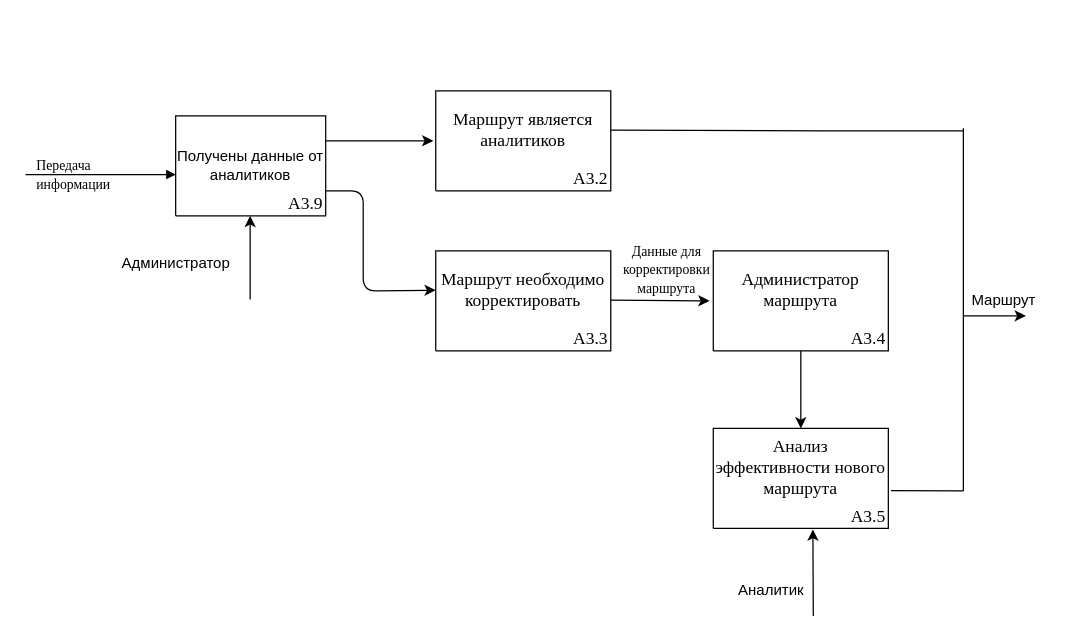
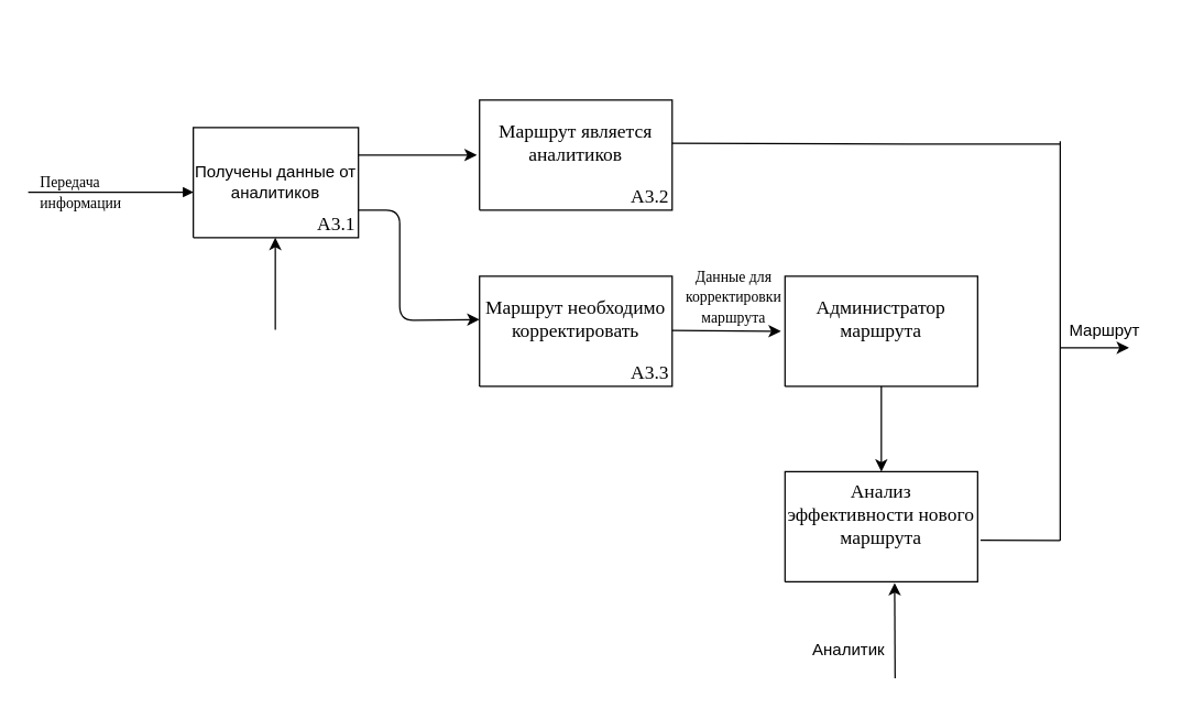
  <mxCell id="0" />
  <mxCell id="1" value="Соединительная линия" parent="0" />
  <mxCell id="2" style="vsdxID=13;fillColor=none;gradientColor=none;strokeColor=none;spacingTop=-1;spacingBottom=-1;spacingLeft=-1;spacingRight=-1;labelBackgroundColor=none;rounded=0;html=1;whiteSpace=wrap;" parent="1" vertex="1"><mxGeometry x="348" y="200" width="140" height="80" as="geometry" /></mxCell>
  <mxCell id="3" style="vsdxID=14;fillColor=#FFFFFF;gradientColor=none;shape=stencil(nZBLDoAgDERP0z3SIyjew0SURgSD+Lu9kMZoXLhwN9O+tukAlrNpJg1SzDH4QW/URgNYgZTkjA4UkwJUgGXng+6DX1zLfmoymdXo17xh5zmRJ6Q42BWCfc2oJfdAr+Yv+AP9Cb7OJ3H/2JG1HNGz/84klThPVCc=);strokeColor=#000000;spacingTop=-1;spacingBottom=-1;spacingLeft=-1;spacingRight=-1;labelBackgroundColor=none;rounded=0;html=1;whiteSpace=wrap;" parent="2" vertex="1"><mxGeometry width="140" height="80" as="geometry" /></mxCell>
  <mxCell id="4" value="&lt;p style=&quot;margin-left: 0 ; margin-right: 0 ; margin-top: 0px ; margin-bottom: 0px ; text-indent: 0 ; direction: ltr&quot;&gt;&lt;font style=&quot;font-size: 14px ; font-family: &amp;#34;calibri&amp;#34; ; color: #000000 ; direction: ltr ; letter-spacing: 0px ; line-height: 120% ; opacity: 1&quot;&gt;A3.3&lt;/font&gt;&lt;font style=&quot;font-size: 14px ; font-family: &amp;#34;calibri&amp;#34; ; color: #000000 ; direction: ltr ; letter-spacing: 0px ; line-height: 120% ; opacity: 1&quot;&gt;&lt;br&gt;&lt;/font&gt;&lt;/p&gt;" style="verticalAlign=middle;align=right;vsdxID=15;fillColor=none;gradientColor=none;strokeColor=none;spacingTop=-3;spacingBottom=-3;labelBackgroundColor=none;rounded=0;html=1;whiteSpace=wrap;" parent="2" vertex="1"><mxGeometry y="63" width="140" height="16" as="geometry" /></mxCell>
  <mxCell id="5" value="&lt;p style=&quot;align:right;margin-left:0;margin-right:0;margin-top:0px;margin-bottom:0px;text-indent:0;valign:middle;direction:ltr;&quot;&gt;&lt;font style=&quot;font-size:14px;font-family:Calibri;color:#000000;direction:ltr;letter-spacing:0px;line-height:120%;opacity:1&quot;&gt;&lt;br/&gt;&lt;/font&gt;&lt;/p&gt;" style="verticalAlign=middle;align=right;vsdxID=16;fillColor=none;gradientColor=none;strokeColor=none;spacingBottom=-3;labelBackgroundColor=none;rounded=0;html=1;whiteSpace=wrap;" parent="2" vertex="1"><mxGeometry y="80" width="140" height="22" as="geometry" /></mxCell>
  <mxCell id="6" value="&lt;p style=&quot;margin-left: 0 ; margin-right: 0 ; margin-top: 0px ; margin-bottom: 0px ; text-indent: 0 ; direction: ltr&quot;&gt;&lt;font style=&quot;font-size: 14px ; font-family: &amp;#34;calibri&amp;#34; ; color: #000000 ; direction: ltr ; letter-spacing: 0px ; line-height: 120% ; opacity: 1&quot;&gt;Маршрут необходимо корректировать&lt;/font&gt;&lt;/p&gt;" style="verticalAlign=middle;align=center;vsdxID=17;fillColor=none;gradientColor=none;strokeColor=none;labelBackgroundColor=none;rounded=0;html=1;whiteSpace=wrap;" parent="2" vertex="1"><mxGeometry width="140" height="63" as="geometry" /></mxCell>
  <mxCell id="7" value="" style="vsdxID=11;edgeStyle=none;startArrow=none;endArrow=block;startSize=5;endSize=5;strokeColor=#000000;spacingTop=0;spacingBottom=0;spacingLeft=0;spacingRight=0;verticalAlign=middle;html=1;labelBackgroundColor=#ffffff;rounded=1;align=center;" parent="1" edge="1"><mxGeometry relative="1" as="geometry"><mxPoint as="offset" /><Array as="points" /><mxPoint x="20" y="139" as="sourcePoint" /><mxPoint x="140" y="139" as="targetPoint" /></mxGeometry></mxCell>
  <mxCell id="8" value="&lt;font style=&quot;font-size: 11px ; font-family: &amp;#34;calibri&amp;#34; ; color: #000000 ; direction: ltr ; letter-spacing: 0px ; line-height: 120% ; opacity: 1&quot;&gt;Передача информации&lt;br&gt;&lt;/font&gt;" style="verticalAlign=middle;align=left;vsdxID=12;fillColor=none;gradientColor=none;shape=stencil(nZBLDoAgDERP0z3SIyjew0SURgSD+Lu9kMZoXLhwN9O+tukAlrNpJg1SzDH4QW/URgNYgZTkjA4UkwJUgGXng+6DX1zLfmoymdXo17xh5zmRJ6Q42BWCfc2oJfdAr+Yv+AP9Cb7OJ3H/2JG1HNGz/84klThPVCc=);strokeColor=none;spacingTop=-1;spacingBottom=-1;spacingLeft=-1;spacingRight=-1;labelBackgroundColor=none;rounded=0;html=1;whiteSpace=wrap;" parent="1" vertex="1"><mxGeometry x="28" y="124" width="90" height="30" as="geometry" /></mxCell>
  <mxCell id="9" value="П" style="vsdxID=1;fillColor=none;gradientColor=none;strokeColor=none;spacingTop=-1;spacingBottom=-1;spacingLeft=-1;spacingRight=-1;labelBackgroundColor=none;rounded=0;html=1;whiteSpace=wrap;" parent="1" vertex="1"><mxGeometry x="140" y="92" width="120" height="80" as="geometry" /></mxCell>
  <mxCell id="10" value="Получены данные от аналитиков" style="vsdxID=2;fillColor=#FFFFFF;gradientColor=none;shape=stencil(nZBLDoAgDERP0z3SIyjew0SURgSD+Lu9kMZoXLhwN9O+tukAlrNpJg1SzDH4QW/URgNYgZTkjA4UkwJUgGXng+6DX1zLfmoymdXo17xh5zmRJ6Q42BWCfc2oJfdAr+Yv+AP9Cb7OJ3H/2JG1HNGz/84klThPVCc=);strokeColor=#000000;spacingTop=-1;spacingBottom=-1;spacingLeft=-1;spacingRight=-1;labelBackgroundColor=none;rounded=0;html=1;whiteSpace=wrap;" parent="9" vertex="1"><mxGeometry width="120" height="80" as="geometry" /></mxCell>
- <mxCell id="11" value="&lt;p style=&quot;margin-left: 0 ; margin-right: 0 ; margin-top: 0px ; margin-bottom: 0px ; text-indent: 0 ; direction: ltr&quot;&gt;&lt;font style=&quot;font-size: 14px ; font-family: &amp;#34;calibri&amp;#34; ; color: #000000 ; direction: ltr ; letter-spacing: 0px ; line-height: 120% ; opacity: 1&quot;&gt;A3.9&lt;/font&gt;&lt;font style=&quot;font-size: 14px ; font-family: &amp;#34;calibri&amp;#34; ; color: #000000 ; direction: ltr ; letter-spacing: 0px ; line-height: 120% ; opacity: 1&quot;&gt;&lt;br&gt;&lt;/font&gt;&lt;/p&gt;" style="verticalAlign=middle;align=right;vsdxID=3;fillColor=none;gradientColor=none;strokeColor=none;spacingTop=-3;spacingBottom=-3;labelBackgroundColor=none;rounded=0;html=1;whiteSpace=wrap;" parent="9" vertex="1"><mxGeometry y="63" width="120" height="16" as="geometry" /></mxCell>
+ <mxCell id="11" value="&lt;p style=&quot;margin-left: 0 ; margin-right: 0 ; margin-top: 0px ; margin-bottom: 0px ; text-indent: 0 ; direction: ltr&quot;&gt;&lt;font style=&quot;font-size: 14px ; font-family: &amp;#34;calibri&amp;#34; ; color: #000000 ; direction: ltr ; letter-spacing: 0px ; line-height: 120% ; opacity: 1&quot;&gt;A3.1&lt;/font&gt;&lt;font style=&quot;font-size: 14px ; font-family: &amp;#34;calibri&amp;#34; ; color: #000000 ; direction: ltr ; letter-spacing: 0px ; line-height: 120% ; opacity: 1&quot;&gt;&lt;br&gt;&lt;/font&gt;&lt;/p&gt;" style="verticalAlign=middle;align=right;vsdxID=3;fillColor=none;gradientColor=none;strokeColor=none;spacingTop=-3;spacingBottom=-3;labelBackgroundColor=none;rounded=0;html=1;whiteSpace=wrap;" parent="9" vertex="1"><mxGeometry y="63" width="120" height="16" as="geometry" /></mxCell>
  <mxCell id="12" value="&lt;p style=&quot;align:right;margin-left:0;margin-right:0;margin-top:0px;margin-bottom:0px;text-indent:0;valign:middle;direction:ltr;&quot;&gt;&lt;font style=&quot;font-size:14px;font-family:Calibri;color:#000000;direction:ltr;letter-spacing:0px;line-height:120%;opacity:1&quot;&gt;&lt;br/&gt;&lt;/font&gt;&lt;/p&gt;" style="verticalAlign=middle;align=right;vsdxID=4;fillColor=none;gradientColor=none;strokeColor=none;spacingBottom=-3;labelBackgroundColor=none;rounded=0;html=1;whiteSpace=wrap;" parent="9" vertex="1"><mxGeometry y="80" width="120" height="22" as="geometry" /></mxCell>
  <mxCell id="13" value="&lt;p style=&quot;align:center;margin-left:0;margin-right:0;margin-top:0px;margin-bottom:0px;text-indent:0;valign:middle;direction:ltr;&quot;&gt;&lt;/p&gt;" style="verticalAlign=middle;align=center;vsdxID=42;fillColor=none;gradientColor=none;shape=stencil(nZBLDoAgDERP0z3SIyjew0SURgSD+Lu9kMZoXLhwN9O+tukAlrNpJg1SzDH4QW/URgNYgZTkjA4UkwJUgGXng+6DX1zLfmoymdXo17xh5zmRJ6Q42BWCfc2oJfdAr+Yv+AP9Cb7OJ3H/2JG1HNGz/84klThPVCc=);strokeColor=none;spacingTop=-1;spacingBottom=-1;spacingLeft=-1;spacingRight=-1;labelBackgroundColor=none;rounded=0;html=1;whiteSpace=wrap;" parent="1" vertex="1"><mxGeometry x="350" y="365" width="90" height="30" as="geometry" /></mxCell>
  <mxCell id="14" style="vsdxID=6;fillColor=none;gradientColor=none;strokeColor=none;spacingTop=-1;spacingBottom=-1;spacingLeft=-1;spacingRight=-1;labelBackgroundColor=none;rounded=1;html=1;whiteSpace=wrap;" parent="1" vertex="1"><mxGeometry x="488" y="112" width="-228" height="88" as="geometry" /></mxCell>
  <mxCell id="15" value="&lt;p style=&quot;margin-left: 0 ; margin-right: 0 ; margin-top: 0px ; margin-bottom: 0px ; text-indent: 0 ; direction: ltr&quot;&gt;&lt;font style=&quot;font-size: 11px ; font-family: &amp;#34;calibri&amp;#34; ; color: #000000 ; direction: ltr ; letter-spacing: 0px ; line-height: 120% ; opacity: 1&quot;&gt;Данные для корректировки маршрута&lt;/font&gt;&lt;/p&gt;" style="verticalAlign=middle;align=center;vsdxID=21;fillColor=none;gradientColor=none;shape=stencil(nZBLDoAgDERP0z3SIyjew0SURgSD+Lu9kMZoXLhwN9O+tukAlrNpJg1SzDH4QW/URgNYgZTkjA4UkwJUgGXng+6DX1zLfmoymdXo17xh5zmRJ6Q42BWCfc2oJfdAr+Yv+AP9Cb7OJ3H/2JG1HNGz/84klThPVCc=);strokeColor=none;spacingTop=-1;spacingBottom=-1;spacingLeft=-1;spacingRight=-1;labelBackgroundColor=none;rounded=0;html=1;whiteSpace=wrap;" parent="1" vertex="1"><mxGeometry x="488" y="200" width="90" height="30" as="geometry" /></mxCell>
  <mxCell id="16" parent="1" vertex="1"><mxGeometry x="680" y="138" as="geometry" /></mxCell>
  <mxCell id="17" parent="1" vertex="1"><mxGeometry x="680" y="220" as="geometry" /></mxCell>
  <mxCell id="18" parent="1" vertex="1"><mxGeometry x="680" y="125" as="geometry" /></mxCell>
  <mxCell id="19" parent="1" vertex="1"><mxGeometry x="227" y="20" as="geometry" /></mxCell>
  <mxCell id="20" value="" style="endArrow=classic;html=1;" parent="1" edge="1"><mxGeometry width="50" height="50" relative="1" as="geometry"><mxPoint x="199.58" y="239" as="sourcePoint" /><mxPoint x="199.58" y="172" as="targetPoint" /></mxGeometry></mxCell>
- <mxCell id="21" value="Администратор" style="text;html=1;align=center;verticalAlign=middle;resizable=0;points=[];autosize=1;" parent="1" vertex="1"><mxGeometry x="90" y="200" width="100" height="20" as="geometry" /></mxCell>
  <mxCell id="22" style="vsdxID=13;fillColor=none;gradientColor=none;strokeColor=none;spacingTop=-1;spacingBottom=-1;spacingLeft=-1;spacingRight=-1;labelBackgroundColor=none;rounded=0;html=1;whiteSpace=wrap;" vertex="1" parent="1"><mxGeometry x="570" y="200" width="140" height="80" as="geometry" /></mxCell>
  <mxCell id="23" style="vsdxID=14;fillColor=#FFFFFF;gradientColor=none;shape=stencil(nZBLDoAgDERP0z3SIyjew0SURgSD+Lu9kMZoXLhwN9O+tukAlrNpJg1SzDH4QW/URgNYgZTkjA4UkwJUgGXng+6DX1zLfmoymdXo17xh5zmRJ6Q42BWCfc2oJfdAr+Yv+AP9Cb7OJ3H/2JG1HNGz/84klThPVCc=);strokeColor=#000000;spacingTop=-1;spacingBottom=-1;spacingLeft=-1;spacingRight=-1;labelBackgroundColor=none;rounded=0;html=1;whiteSpace=wrap;" vertex="1" parent="22"><mxGeometry width="140" height="80" as="geometry" /></mxCell>
- <mxCell id="24" value="&lt;p style=&quot;margin-left: 0 ; margin-right: 0 ; margin-top: 0px ; margin-bottom: 0px ; text-indent: 0 ; direction: ltr&quot;&gt;&lt;font style=&quot;font-size: 14px ; font-family: &amp;#34;calibri&amp;#34; ; color: #000000 ; direction: ltr ; letter-spacing: 0px ; line-height: 120% ; opacity: 1&quot;&gt;A3.4&lt;/font&gt;&lt;font style=&quot;font-size: 14px ; font-family: &amp;#34;calibri&amp;#34; ; color: #000000 ; direction: ltr ; letter-spacing: 0px ; line-height: 120% ; opacity: 1&quot;&gt;&lt;br&gt;&lt;/font&gt;&lt;/p&gt;" style="verticalAlign=middle;align=right;vsdxID=15;fillColor=none;gradientColor=none;strokeColor=none;spacingTop=-3;spacingBottom=-3;labelBackgroundColor=none;rounded=0;html=1;whiteSpace=wrap;" vertex="1" parent="22"><mxGeometry y="63" width="140" height="16" as="geometry" /></mxCell>
  <mxCell id="25" value="&lt;p style=&quot;align:right;margin-left:0;margin-right:0;margin-top:0px;margin-bottom:0px;text-indent:0;valign:middle;direction:ltr;&quot;&gt;&lt;font style=&quot;font-size:14px;font-family:Calibri;color:#000000;direction:ltr;letter-spacing:0px;line-height:120%;opacity:1&quot;&gt;&lt;br/&gt;&lt;/font&gt;&lt;/p&gt;" style="verticalAlign=middle;align=right;vsdxID=16;fillColor=none;gradientColor=none;strokeColor=none;spacingBottom=-3;labelBackgroundColor=none;rounded=0;html=1;whiteSpace=wrap;" vertex="1" parent="22"><mxGeometry y="80" width="140" height="22" as="geometry" /></mxCell>
  <mxCell id="26" value="&lt;p style=&quot;margin-left: 0 ; margin-right: 0 ; margin-top: 0px ; margin-bottom: 0px ; text-indent: 0 ; direction: ltr&quot;&gt;&lt;font style=&quot;font-size: 14px ; font-family: &amp;#34;calibri&amp;#34; ; color: #000000 ; direction: ltr ; letter-spacing: 0px ; line-height: 120% ; opacity: 1&quot;&gt;Администратор маршрута&lt;/font&gt;&lt;/p&gt;" style="verticalAlign=middle;align=center;vsdxID=17;fillColor=none;gradientColor=none;strokeColor=none;labelBackgroundColor=none;rounded=0;html=1;whiteSpace=wrap;" vertex="1" parent="22"><mxGeometry width="140" height="63" as="geometry" /></mxCell>
  <mxCell id="27" value="" style="endArrow=classic;html=1;exitX=1;exitY=0.5;exitDx=0;exitDy=0;" edge="1" parent="1"><mxGeometry width="50" height="50" relative="1" as="geometry"><mxPoint x="488" y="239.5" as="sourcePoint" /><mxPoint x="567" y="240" as="targetPoint" /></mxGeometry></mxCell>
  <mxCell id="28" style="vsdxID=13;fillColor=none;gradientColor=none;strokeColor=none;spacingTop=-1;spacingBottom=-1;spacingLeft=-1;spacingRight=-1;labelBackgroundColor=none;rounded=0;html=1;whiteSpace=wrap;" vertex="1" parent="1"><mxGeometry x="348" y="72" width="140" height="80" as="geometry" /></mxCell>
  <mxCell id="29" style="vsdxID=14;fillColor=#FFFFFF;gradientColor=none;shape=stencil(nZBLDoAgDERP0z3SIyjew0SURgSD+Lu9kMZoXLhwN9O+tukAlrNpJg1SzDH4QW/URgNYgZTkjA4UkwJUgGXng+6DX1zLfmoymdXo17xh5zmRJ6Q42BWCfc2oJfdAr+Yv+AP9Cb7OJ3H/2JG1HNGz/84klThPVCc=);strokeColor=#000000;spacingTop=-1;spacingBottom=-1;spacingLeft=-1;spacingRight=-1;labelBackgroundColor=none;rounded=0;html=1;whiteSpace=wrap;" vertex="1" parent="28"><mxGeometry width="140" height="80" as="geometry" /></mxCell>
  <mxCell id="30" value="&lt;p style=&quot;margin-left: 0 ; margin-right: 0 ; margin-top: 0px ; margin-bottom: 0px ; text-indent: 0 ; direction: ltr&quot;&gt;&lt;font style=&quot;font-size: 14px ; font-family: &amp;#34;calibri&amp;#34; ; color: #000000 ; direction: ltr ; letter-spacing: 0px ; line-height: 120% ; opacity: 1&quot;&gt;A3.2&lt;/font&gt;&lt;font style=&quot;font-size: 14px ; font-family: &amp;#34;calibri&amp;#34; ; color: #000000 ; direction: ltr ; letter-spacing: 0px ; line-height: 120% ; opacity: 1&quot;&gt;&lt;br&gt;&lt;/font&gt;&lt;/p&gt;" style="verticalAlign=middle;align=right;vsdxID=15;fillColor=none;gradientColor=none;strokeColor=none;spacingTop=-3;spacingBottom=-3;labelBackgroundColor=none;rounded=0;html=1;whiteSpace=wrap;" vertex="1" parent="28"><mxGeometry y="63" width="140" height="16" as="geometry" /></mxCell>
  <mxCell id="31" value="&lt;p style=&quot;align:right;margin-left:0;margin-right:0;margin-top:0px;margin-bottom:0px;text-indent:0;valign:middle;direction:ltr;&quot;&gt;&lt;font style=&quot;font-size:14px;font-family:Calibri;color:#000000;direction:ltr;letter-spacing:0px;line-height:120%;opacity:1&quot;&gt;&lt;br/&gt;&lt;/font&gt;&lt;/p&gt;" style="verticalAlign=middle;align=right;vsdxID=16;fillColor=none;gradientColor=none;strokeColor=none;spacingBottom=-3;labelBackgroundColor=none;rounded=0;html=1;whiteSpace=wrap;" vertex="1" parent="28"><mxGeometry y="80" width="140" height="22" as="geometry" /></mxCell>
  <mxCell id="32" value="&lt;p style=&quot;margin-left: 0 ; margin-right: 0 ; margin-top: 0px ; margin-bottom: 0px ; text-indent: 0 ; direction: ltr&quot;&gt;&lt;font style=&quot;font-size: 14px ; font-family: &amp;#34;calibri&amp;#34; ; color: #000000 ; direction: ltr ; letter-spacing: 0px ; line-height: 120% ; opacity: 1&quot;&gt;Маршрут является аналитиков&lt;/font&gt;&lt;/p&gt;" style="verticalAlign=middle;align=center;vsdxID=17;fillColor=none;gradientColor=none;strokeColor=none;labelBackgroundColor=none;rounded=0;html=1;whiteSpace=wrap;" vertex="1" parent="28"><mxGeometry width="140" height="63" as="geometry" /></mxCell>
  <mxCell id="33" value="" style="endArrow=classic;html=1;exitX=1;exitY=0.25;exitDx=0;exitDy=0;entryX=-0.014;entryY=0.635;entryDx=0;entryDy=0;entryPerimeter=0;" edge="1" parent="1" source="9" target="32"><mxGeometry width="50" height="50" relative="1" as="geometry"><mxPoint x="528" y="252" as="sourcePoint" /><mxPoint x="578" y="202" as="targetPoint" /></mxGeometry></mxCell>
  <mxCell id="34" value="" style="endArrow=classic;html=1;exitX=1;exitY=0.75;exitDx=0;exitDy=0;entryX=0;entryY=0.5;entryDx=0;entryDy=0;" edge="1" parent="1" source="9" target="6"><mxGeometry width="50" height="50" relative="1" as="geometry"><mxPoint x="570" y="252" as="sourcePoint" /><mxPoint x="620" y="202" as="targetPoint" /><Array as="points"><mxPoint x="290" y="152" /><mxPoint x="290" y="232" /></Array></mxGeometry></mxCell>
  <mxCell id="35" value="" style="endArrow=classic;html=1;exitX=0.5;exitY=0;exitDx=0;exitDy=0;" edge="1" parent="1" source="25"><mxGeometry width="50" height="50" relative="1" as="geometry"><mxPoint x="570" y="392" as="sourcePoint" /><mxPoint x="640" y="342" as="targetPoint" /></mxGeometry></mxCell>
  <mxCell id="36" style="vsdxID=13;fillColor=none;gradientColor=none;strokeColor=none;spacingTop=-1;spacingBottom=-1;spacingLeft=-1;spacingRight=-1;labelBackgroundColor=none;rounded=0;html=1;whiteSpace=wrap;" vertex="1" parent="1"><mxGeometry x="570" y="342" width="140" height="80" as="geometry" /></mxCell>
  <mxCell id="37" style="vsdxID=14;fillColor=#FFFFFF;gradientColor=none;shape=stencil(nZBLDoAgDERP0z3SIyjew0SURgSD+Lu9kMZoXLhwN9O+tukAlrNpJg1SzDH4QW/URgNYgZTkjA4UkwJUgGXng+6DX1zLfmoymdXo17xh5zmRJ6Q42BWCfc2oJfdAr+Yv+AP9Cb7OJ3H/2JG1HNGz/84klThPVCc=);strokeColor=#000000;spacingTop=-1;spacingBottom=-1;spacingLeft=-1;spacingRight=-1;labelBackgroundColor=none;rounded=0;html=1;whiteSpace=wrap;" vertex="1" parent="36"><mxGeometry width="140" height="80" as="geometry" /></mxCell>
- <mxCell id="38" value="&lt;p style=&quot;margin-left: 0 ; margin-right: 0 ; margin-top: 0px ; margin-bottom: 0px ; text-indent: 0 ; direction: ltr&quot;&gt;&lt;font style=&quot;font-size: 14px ; font-family: &amp;#34;calibri&amp;#34; ; color: #000000 ; direction: ltr ; letter-spacing: 0px ; line-height: 120% ; opacity: 1&quot;&gt;A3.5&lt;/font&gt;&lt;font style=&quot;font-size: 14px ; font-family: &amp;#34;calibri&amp;#34; ; color: #000000 ; direction: ltr ; letter-spacing: 0px ; line-height: 120% ; opacity: 1&quot;&gt;&lt;br&gt;&lt;/font&gt;&lt;/p&gt;" style="verticalAlign=middle;align=right;vsdxID=15;fillColor=none;gradientColor=none;strokeColor=none;spacingTop=-3;spacingBottom=-3;labelBackgroundColor=none;rounded=0;html=1;whiteSpace=wrap;" vertex="1" parent="36"><mxGeometry y="63" width="140" height="16" as="geometry" /></mxCell>
  <mxCell id="39" value="&lt;p style=&quot;align:right;margin-left:0;margin-right:0;margin-top:0px;margin-bottom:0px;text-indent:0;valign:middle;direction:ltr;&quot;&gt;&lt;font style=&quot;font-size:14px;font-family:Calibri;color:#000000;direction:ltr;letter-spacing:0px;line-height:120%;opacity:1&quot;&gt;&lt;br/&gt;&lt;/font&gt;&lt;/p&gt;" style="verticalAlign=middle;align=right;vsdxID=16;fillColor=none;gradientColor=none;strokeColor=none;spacingBottom=-3;labelBackgroundColor=none;rounded=0;html=1;whiteSpace=wrap;" vertex="1" parent="36"><mxGeometry y="80" width="140" height="22" as="geometry" /></mxCell>
  <mxCell id="40" value="&lt;p style=&quot;margin-left: 0 ; margin-right: 0 ; margin-top: 0px ; margin-bottom: 0px ; text-indent: 0 ; direction: ltr&quot;&gt;&lt;font face=&quot;calibri&quot;&gt;&lt;span style=&quot;font-size: 14px&quot;&gt;Анализ эффективности нового маршрута&lt;/span&gt;&lt;/font&gt;&lt;/p&gt;" style="verticalAlign=middle;align=center;vsdxID=17;fillColor=none;gradientColor=none;strokeColor=none;labelBackgroundColor=none;rounded=0;html=1;whiteSpace=wrap;" vertex="1" parent="36"><mxGeometry width="140" height="63" as="geometry" /></mxCell>
  <mxCell id="41" value="Аналитик" style="text;html=1;align=center;verticalAlign=middle;resizable=0;points=[];autosize=1;" vertex="1" parent="1"><mxGeometry x="581" y="462" width="70" height="20" as="geometry" /></mxCell>
  <mxCell id="42" value="" style="endArrow=classic;html=1;entryX=0.569;entryY=0.037;entryDx=0;entryDy=0;entryPerimeter=0;" edge="1" parent="1" target="39"><mxGeometry width="50" height="50" relative="1" as="geometry"><mxPoint x="650" y="492" as="sourcePoint" /><mxPoint x="701" y="447" as="targetPoint" /></mxGeometry></mxCell>
  <mxCell id="43" value="" style="endArrow=none;html=1;exitX=1;exitY=0.5;exitDx=0;exitDy=0;" edge="1" parent="1" source="32"><mxGeometry width="50" height="50" relative="1" as="geometry"><mxPoint x="620" y="262" as="sourcePoint" /><mxPoint x="770" y="104" as="targetPoint" /><Array as="points"><mxPoint x="670" y="104" /></Array></mxGeometry></mxCell>
  <mxCell id="44" value="" style="endArrow=none;html=1;" edge="1" parent="1"><mxGeometry width="50" height="50" relative="1" as="geometry"><mxPoint x="770" y="392" as="sourcePoint" /><mxPoint x="770" y="102" as="targetPoint" /></mxGeometry></mxCell>
  <mxCell id="45" value="" style="endArrow=none;html=1;exitX=1.015;exitY=0.79;exitDx=0;exitDy=0;exitPerimeter=0;" edge="1" parent="1" source="40"><mxGeometry width="50" height="50" relative="1" as="geometry"><mxPoint x="730" y="402" as="sourcePoint" /><mxPoint x="770" y="392" as="targetPoint" /></mxGeometry></mxCell>
  <mxCell id="46" value="" style="endArrow=classic;html=1;" edge="1" parent="1"><mxGeometry width="50" height="50" relative="1" as="geometry"><mxPoint x="770" y="252" as="sourcePoint" /><mxPoint x="820" y="252" as="targetPoint" /></mxGeometry></mxCell>
  <mxCell id="47" value="Маршрут" style="text;html=1;align=center;verticalAlign=middle;resizable=0;points=[];autosize=1;" vertex="1" parent="1"><mxGeometry x="767" y="230" width="70" height="20" as="geometry" /></mxCell>
